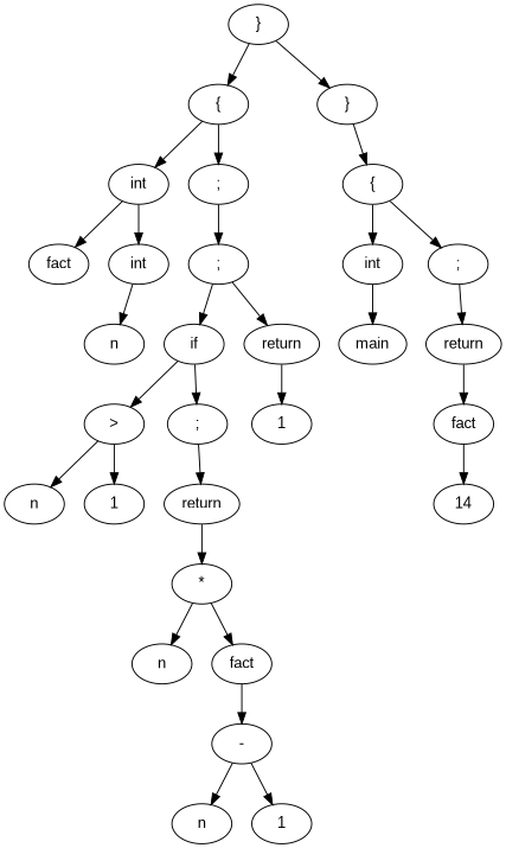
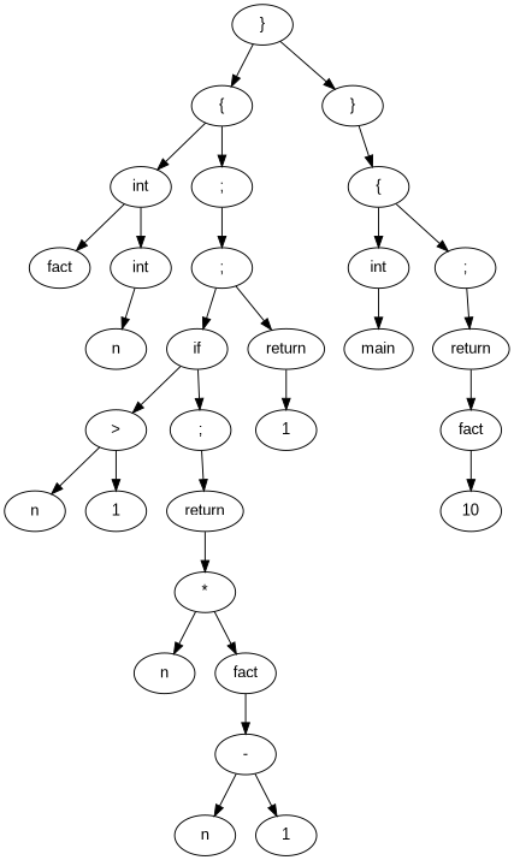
  digraph {
    fontname="Liberation Sans"
    node [fontname="Liberation Sans"]
    edge [fontname="Liberation Sans"]
    n1 [label="}"]
    n2 [label="{"]
    n3 [label="}"]
    n4 [label=int]
    n5 [label=";"]
    n6 [label="{"]
    n7 [label=fact]
    n8 [label=int]
    n9 [label=";"]
    n10 [label=n]
    n11 [label=if]
    n12 [label=return]
    n13 [label=">"]
    n14 [label=";"]
    n15 [label=1]
    n16 [label=n]
    n17 [label=1]
    n18 [label=return]
    n19 [label="*"]
    n20 [label=n]
    n21 [label=fact]
    n22 [label="-"]
    n23 [label=n]
    n24 [label=1]
    n25 [label=int]
    n26 [label=";"]
    n27 [label=main]
    n28 [label=return]
    n29 [label=fact]
-   n30 [label=14]
+   n30 [label=10]
    n1 -> n2
    n1 -> n3
    n2 -> n4
    n2 -> n5
    n3 -> n6
    n4 -> n7
    n4 -> n8
    n5 -> n9
    n6 -> n25
    n6 -> n26
    n8 -> n10
    n9 -> n11
    n9 -> n12
    n11 -> n13
    n11 -> n14
    n12 -> n15
    n13 -> n16
    n13 -> n17
    n14 -> n18
    n18 -> n19
    n19 -> n20
    n19 -> n21
    n21 -> n22
    n22 -> n23
    n22 -> n24
    n25 -> n27
    n26 -> n28
    n28 -> n29
    n29 -> n30
  }
